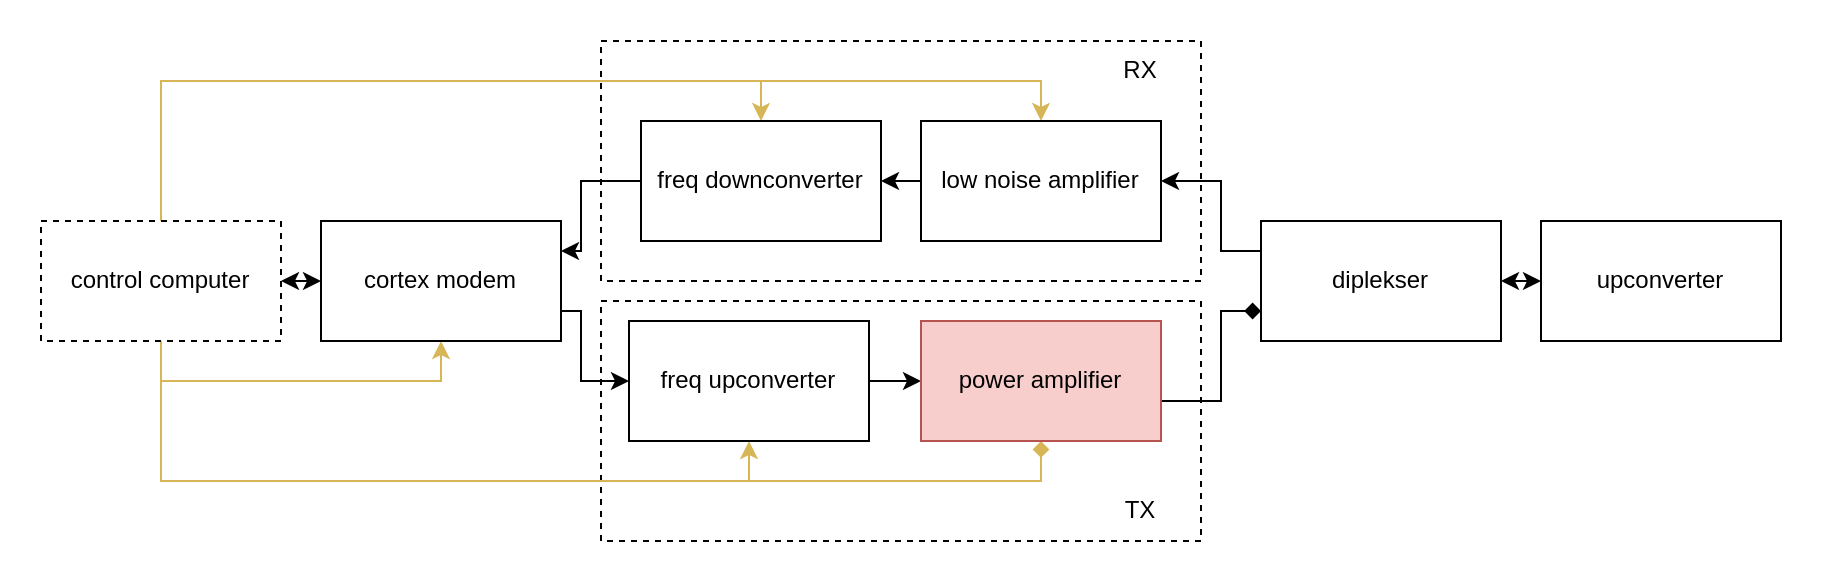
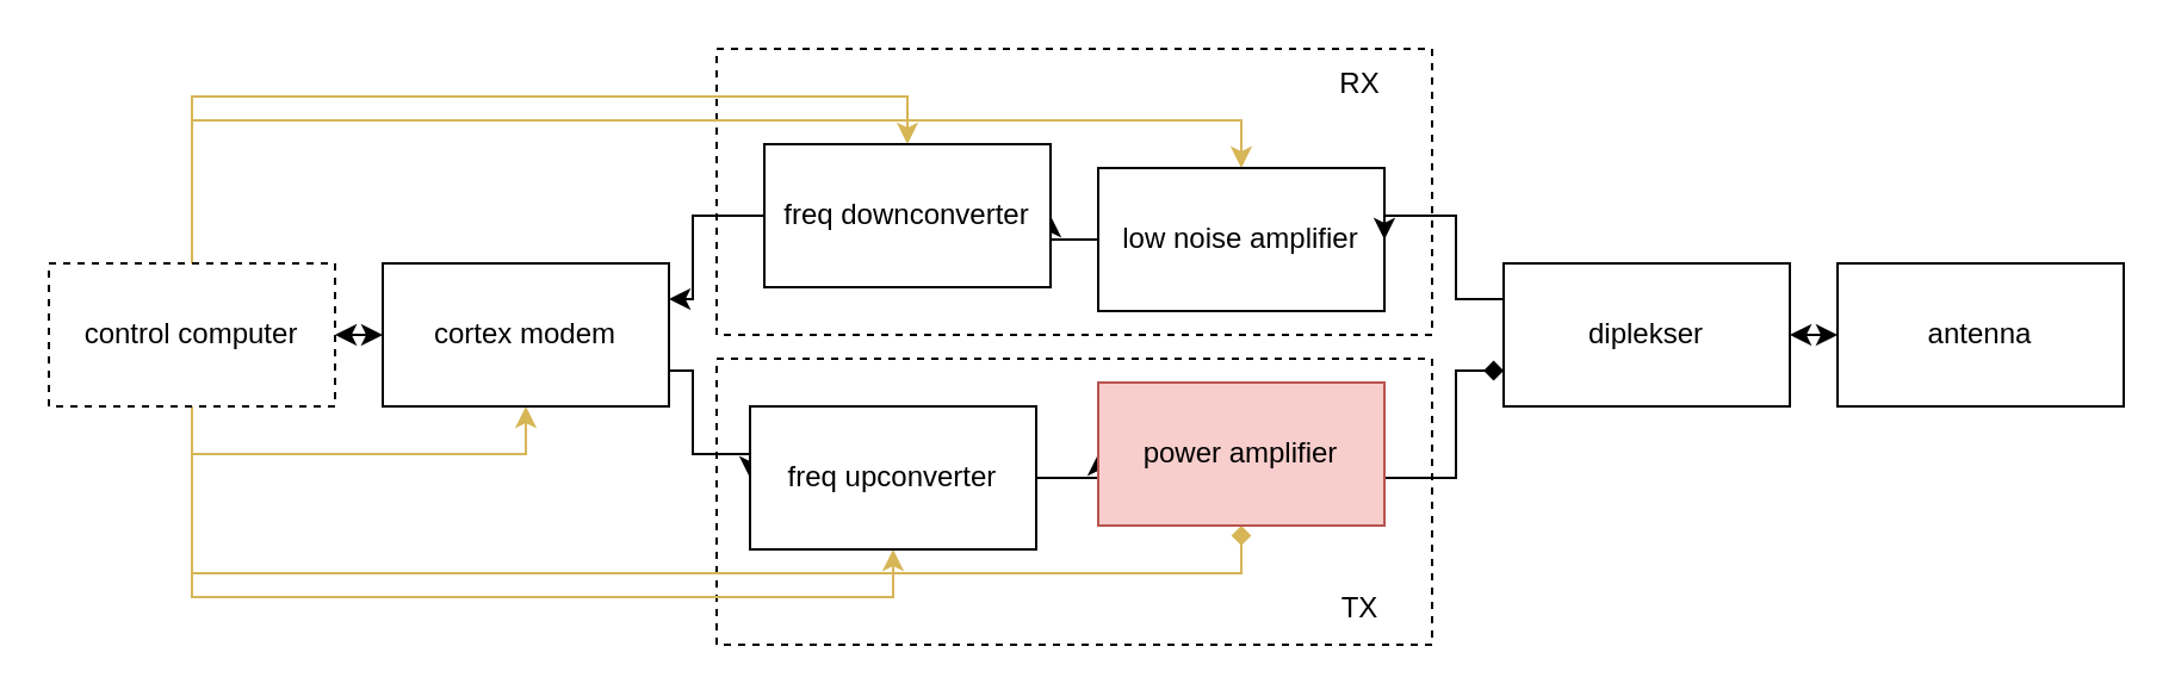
  <mxCell id="0" />
  <mxCell id="1" parent="0" />
  <mxCell id="2" value="" style="rounded=0;whiteSpace=wrap;html=1;dashed=1;" vertex="1" parent="1"><mxGeometry x="300" y="150" width="300" height="120" as="geometry" /></mxCell>
  <mxCell id="3" style="edgeStyle=orthogonalEdgeStyle;rounded=0;orthogonalLoop=1;jettySize=auto;html=1;exitX=0.5;exitY=1;exitDx=0;exitDy=0;entryX=0.5;entryY=1;entryDx=0;entryDy=0;fillColor=#fff2cc;strokeColor=#d6b656;" edge="1" parent="1" source="11" target="20"><mxGeometry relative="1" as="geometry"><mxPoint x="230" y="230" as="targetPoint" /></mxGeometry></mxCell>
  <mxCell id="4" style="edgeStyle=orthogonalEdgeStyle;rounded=0;orthogonalLoop=1;jettySize=auto;html=1;exitX=0.5;exitY=1;exitDx=0;exitDy=0;entryX=0.5;entryY=1;entryDx=0;entryDy=0;fillColor=#fff2cc;strokeColor=#d6b656;" edge="1" parent="1" source="11" target="13"><mxGeometry relative="1" as="geometry" /></mxCell>
  <mxCell id="5" style="edgeStyle=orthogonalEdgeStyle;rounded=0;orthogonalLoop=1;jettySize=auto;html=1;exitX=0.5;exitY=1;exitDx=0;exitDy=0;entryX=0.5;entryY=1;entryDx=0;entryDy=0;fillColor=#fff2cc;strokeColor=#d6b656;endArrow=diamond;" edge="1" parent="1" source="11" target="15"><mxGeometry relative="1" as="geometry" /></mxCell>
  <mxCell id="6" value="" style="rounded=0;whiteSpace=wrap;html=1;dashed=1;" vertex="1" parent="1"><mxGeometry x="300" y="20" width="300" height="120" as="geometry" /></mxCell>
  <mxCell id="7" style="edgeStyle=orthogonalEdgeStyle;rounded=0;orthogonalLoop=1;jettySize=auto;html=1;exitX=1;exitY=0.75;exitDx=0;exitDy=0;entryX=0;entryY=0.5;entryDx=0;entryDy=0;" edge="1" parent="1" source="20" target="13"><mxGeometry relative="1" as="geometry"><mxPoint x="290" y="200" as="sourcePoint" /><Array as="points"><mxPoint x="290" y="155" /><mxPoint x="290" y="190" /></Array></mxGeometry></mxCell>
  <mxCell id="8" style="edgeStyle=orthogonalEdgeStyle;rounded=0;orthogonalLoop=1;jettySize=auto;html=1;exitX=0.5;exitY=0;exitDx=0;exitDy=0;entryX=0.5;entryY=0;entryDx=0;entryDy=0;fillColor=#fff2cc;strokeColor=#d6b656;" edge="1" parent="1" source="11" target="19"><mxGeometry relative="1" as="geometry" /></mxCell>
  <mxCell id="9" style="edgeStyle=orthogonalEdgeStyle;rounded=0;orthogonalLoop=1;jettySize=auto;html=1;exitX=0.5;exitY=0;exitDx=0;exitDy=0;entryX=0.5;entryY=0;entryDx=0;entryDy=0;fillColor=#fff2cc;strokeColor=#d6b656;" edge="1" parent="1" source="11" target="17"><mxGeometry relative="1" as="geometry" /></mxCell>
  <mxCell id="10" style="edgeStyle=orthogonalEdgeStyle;rounded=0;orthogonalLoop=1;jettySize=auto;html=1;exitX=1;exitY=0.5;exitDx=0;exitDy=0;entryX=0;entryY=0.5;entryDx=0;entryDy=0;startArrow=classic;startFill=1;" edge="1" parent="1" source="11" target="20"><mxGeometry relative="1" as="geometry" /></mxCell>
  <mxCell id="11" value="control computer" style="rounded=0;whiteSpace=wrap;html=1;dashed=1;" vertex="1" parent="1"><mxGeometry y="110" width="120" height="60" as="geometry" x="20" /></mxCell>
  <mxCell id="12" style="edgeStyle=orthogonalEdgeStyle;rounded=0;orthogonalLoop=1;jettySize=auto;html=1;exitX=1;exitY=0.5;exitDx=0;exitDy=0;entryX=0;entryY=0.5;entryDx=0;entryDy=0;" edge="1" parent="1" source="13" target="15"><mxGeometry relative="1" as="geometry"><mxPoint x="470" y="200" as="targetPoint" /></mxGeometry></mxCell>
- <mxCell id="13" value="freq upconverter" style="rounded=0;whiteSpace=wrap;html=1;" vertex="1" parent="1"><mxGeometry x="314" y="160" width="120" height="60" as="geometry" /></mxCell>
+ <mxCell id="13" value="freq upconverter" style="rounded=0;whiteSpace=wrap;html=1;" vertex="1" parent="1"><mxGeometry x="314" y="170" width="120" height="60" as="geometry" /></mxCell>
  <mxCell id="14" style="edgeStyle=orthogonalEdgeStyle;rounded=0;orthogonalLoop=1;jettySize=auto;html=1;exitX=1;exitY=0.5;exitDx=0;exitDy=0;entryX=0;entryY=0.75;entryDx=0;entryDy=0;endArrow=diamond;" edge="1" parent="1" source="15" target="23"><mxGeometry relative="1" as="geometry"><mxPoint x="620" y="155" as="targetPoint" /><Array as="points"><mxPoint x="580" y="200" /><mxPoint x="610" y="200" /><mxPoint x="610" y="155" /></Array></mxGeometry></mxCell>
  <mxCell id="15" value="power amplifier" style="rounded=0;whiteSpace=wrap;html=1;fillColor=#f8cecc;strokeColor=#b85450;" vertex="1" parent="1"><mxGeometry x="460" y="160" width="120" height="60" as="geometry" /></mxCell>
  <mxCell id="16" style="edgeStyle=orthogonalEdgeStyle;rounded=0;orthogonalLoop=1;jettySize=auto;html=1;exitX=0;exitY=0.5;exitDx=0;exitDy=0;entryX=1;entryY=0.5;entryDx=0;entryDy=0;" edge="1" parent="1" source="17" target="19"><mxGeometry relative="1" as="geometry" /></mxCell>
- <mxCell id="17" value="low noise amplifier" style="rounded=0;whiteSpace=wrap;html=1;" vertex="1" parent="1"><mxGeometry x="460" y="60" width="120" height="60" as="geometry" /></mxCell>
+ <mxCell id="17" value="low noise amplifier" style="rounded=0;whiteSpace=wrap;html=1;" vertex="1" parent="1"><mxGeometry x="460" y="70" width="120" height="60" as="geometry" /></mxCell>
  <mxCell id="18" style="edgeStyle=orthogonalEdgeStyle;rounded=0;orthogonalLoop=1;jettySize=auto;html=1;exitX=0;exitY=0.5;exitDx=0;exitDy=0;entryX=1;entryY=0.25;entryDx=0;entryDy=0;" edge="1" parent="1" source="19" target="20"><mxGeometry relative="1" as="geometry"><Array as="points"><mxPoint x="290" y="90" /><mxPoint x="290" y="125" /></Array></mxGeometry></mxCell>
  <mxCell id="19" value="freq downconverter" style="rounded=0;whiteSpace=wrap;html=1;" vertex="1" parent="1"><mxGeometry x="320" y="60" width="120" height="60" as="geometry" /></mxCell>
  <mxCell id="20" value="cortex modem" style="rounded=0;whiteSpace=wrap;html=1;" vertex="1" parent="1"><mxGeometry x="160" y="110" width="120" height="60" as="geometry" /></mxCell>
  <mxCell id="21" style="edgeStyle=orthogonalEdgeStyle;rounded=0;orthogonalLoop=1;jettySize=auto;html=1;exitX=0;exitY=0.25;exitDx=0;exitDy=0;entryX=1;entryY=0.5;entryDx=0;entryDy=0;" edge="1" parent="1" source="23" target="17"><mxGeometry relative="1" as="geometry"><mxPoint x="620" y="125" as="sourcePoint" /><Array as="points"><mxPoint x="610" y="125" /><mxPoint x="610" y="90" /></Array></mxGeometry></mxCell>
  <mxCell id="22" style="edgeStyle=orthogonalEdgeStyle;rounded=0;orthogonalLoop=1;jettySize=auto;html=1;exitX=1;exitY=0.5;exitDx=0;exitDy=0;entryX=0;entryY=0.5;entryDx=0;entryDy=0;startArrow=classic;startFill=1;" edge="1" parent="1" source="23" target="24"><mxGeometry relative="1" as="geometry" /></mxCell>
  <mxCell id="23" value="diplekser" style="rounded=0;whiteSpace=wrap;html=1;" vertex="1" parent="1"><mxGeometry x="630" y="110" width="120" height="60" as="geometry" /></mxCell>
- <mxCell id="24" value="&lt;div&gt;upconverter&lt;/div&gt;" style="rounded=0;whiteSpace=wrap;html=1;" vertex="1" parent="1"><mxGeometry x="770" y="110" width="120" height="60" as="geometry" /></mxCell>
+ <mxCell id="24" value="&lt;div&gt;antenna&lt;/div&gt;" style="rounded=0;whiteSpace=wrap;html=1;" vertex="1" parent="1"><mxGeometry x="770" y="110" width="120" height="60" as="geometry" /></mxCell>
  <mxCell id="25" value="RX" style="text;html=1;align=center;verticalAlign=middle;whiteSpace=wrap;rounded=0;" vertex="1" parent="1"><mxGeometry x="540" y="20" width="60" height="30" as="geometry" /></mxCell>
  <mxCell id="26" value="TX" style="text;html=1;align=center;verticalAlign=middle;whiteSpace=wrap;rounded=0;" vertex="1" parent="1"><mxGeometry x="540" y="240" width="60" height="30" as="geometry" /></mxCell>
